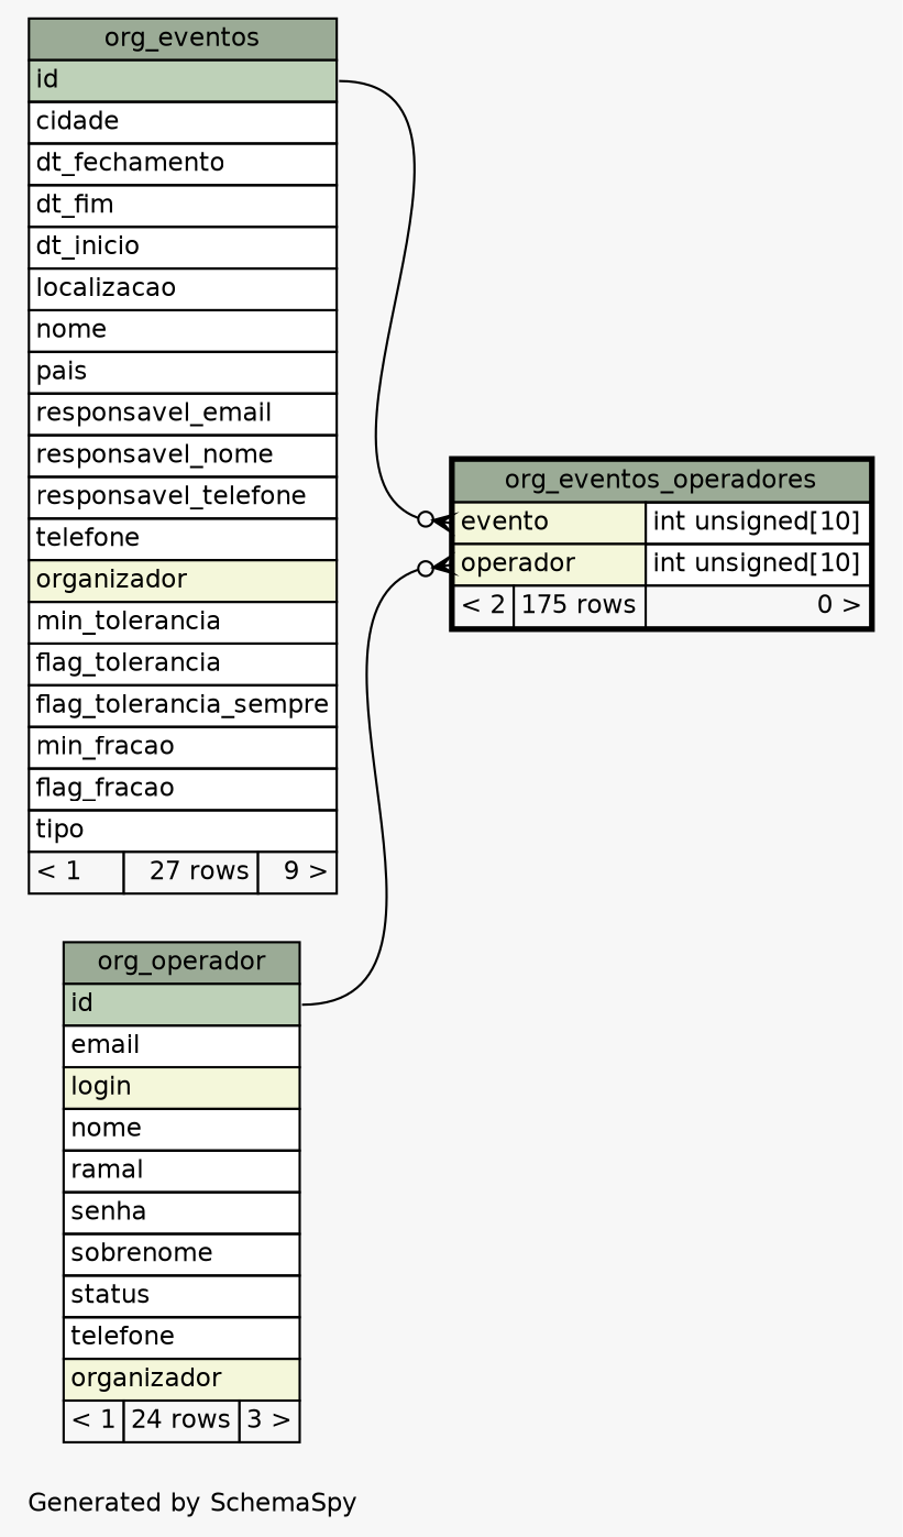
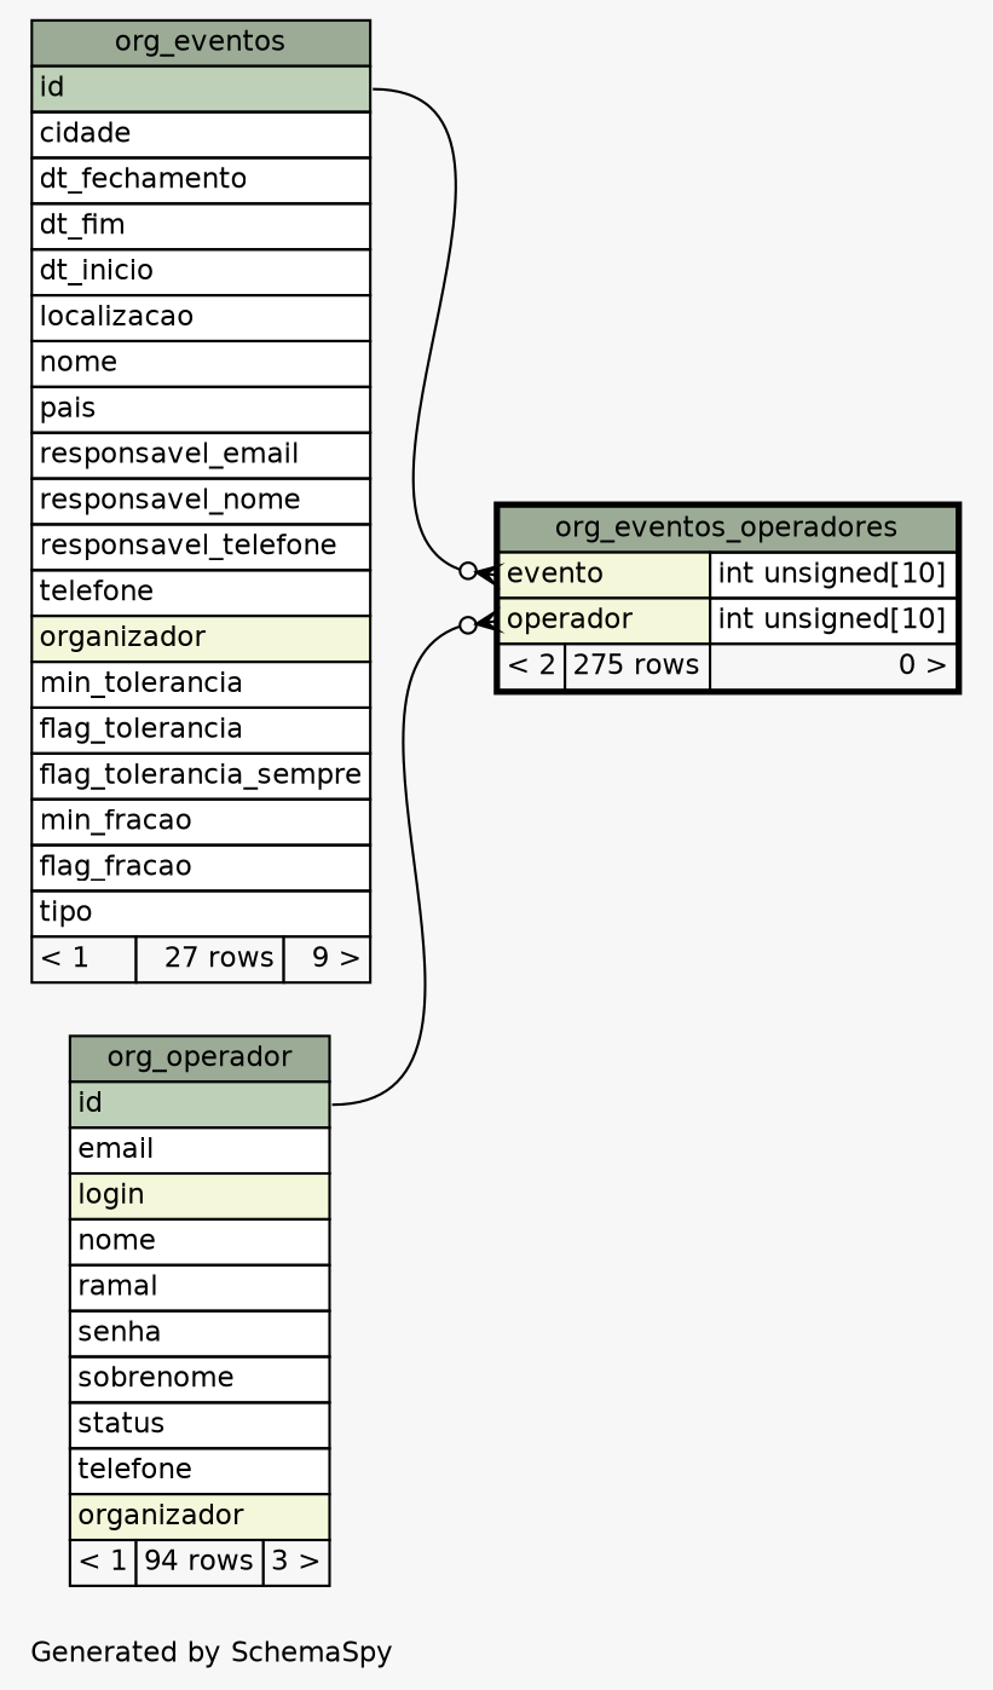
  digraph {
    bgcolor="#f7f7f7"
    fontname=Helvetica
    fontsize=11
    label="\nGenerated by SchemaSpy"
    labeljust=l
    nodesep=0.18
    rankdir=RL
    ranksep=0.46
    node [fontname=Helvetica fontsize=11 shape=plaintext]
    edge [arrowhead=none arrowsize=0.8 arrowtail=crowodot dir=back headport="id:e"]
-   n1 [label=<     <TABLE BORDER="2" CELLBORDER="1" CELLSPACING="0" BGCOLOR="#ffffff">       <TR><TD COLSPAN="3" BGCOLOR="#9bab96" ALIGN="CENTER">org_eventos_operadores</TD></TR>       <TR><TD PORT="evento" COLSPAN="2" BGCOLOR="#f4f7da" ALIGN="LEFT">evento</TD><TD PORT="evento.type" ALIGN="LEFT">int unsigned[10]</TD></TR>       <TR><TD PORT="operador" COLSPAN="2" BGCOLOR="#f4f7da" ALIGN="LEFT">operador</TD><TD PORT="operador.type" ALIGN="LEFT">int unsigned[10]</TD></TR>       <TR><TD ALIGN="LEFT" BGCOLOR="#f7f7f7">&lt; 2</TD><TD ALIGN="RIGHT" BGCOLOR="#f7f7f7">175 rows</TD><TD ALIGN="RIGHT" BGCOLOR="#f7f7f7">0 &gt;</TD></TR>     </TABLE>>]
+   n1 [label=<     <TABLE BORDER="2" CELLBORDER="1" CELLSPACING="0" BGCOLOR="#ffffff">       <TR><TD COLSPAN="3" BGCOLOR="#9bab96" ALIGN="CENTER">org_eventos_operadores</TD></TR>       <TR><TD PORT="evento" COLSPAN="2" BGCOLOR="#f4f7da" ALIGN="LEFT">evento</TD><TD PORT="evento.type" ALIGN="LEFT">int unsigned[10]</TD></TR>       <TR><TD PORT="operador" COLSPAN="2" BGCOLOR="#f4f7da" ALIGN="LEFT">operador</TD><TD PORT="operador.type" ALIGN="LEFT">int unsigned[10]</TD></TR>       <TR><TD ALIGN="LEFT" BGCOLOR="#f7f7f7">&lt; 2</TD><TD ALIGN="RIGHT" BGCOLOR="#f7f7f7">275 rows</TD><TD ALIGN="RIGHT" BGCOLOR="#f7f7f7">0 &gt;</TD></TR>     </TABLE>>]
    n2 [label=<     <TABLE BORDER="0" CELLBORDER="1" CELLSPACING="0" BGCOLOR="#ffffff">       <TR><TD COLSPAN="3" BGCOLOR="#9bab96" ALIGN="CENTER">org_eventos</TD></TR>       <TR><TD PORT="id" COLSPAN="3" BGCOLOR="#bed1b8" ALIGN="LEFT">id</TD></TR>       <TR><TD PORT="cidade" COLSPAN="3" ALIGN="LEFT">cidade</TD></TR>       <TR><TD PORT="dt_fechamento" COLSPAN="3" ALIGN="LEFT">dt_fechamento</TD></TR>       <TR><TD PORT="dt_fim" COLSPAN="3" ALIGN="LEFT">dt_fim</TD></TR>       <TR><TD PORT="dt_inicio" COLSPAN="3" ALIGN="LEFT">dt_inicio</TD></TR>       <TR><TD PORT="localizacao" COLSPAN="3" ALIGN="LEFT">localizacao</TD></TR>       <TR><TD PORT="nome" COLSPAN="3" ALIGN="LEFT">nome</TD></TR>       <TR><TD PORT="pais" COLSPAN="3" ALIGN="LEFT">pais</TD></TR>       <TR><TD PORT="responsavel_email" COLSPAN="3" ALIGN="LEFT">responsavel_email</TD></TR>       <TR><TD PORT="responsavel_nome" COLSPAN="3" ALIGN="LEFT">responsavel_nome</TD></TR>       <TR><TD PORT="responsavel_telefone" COLSPAN="3" ALIGN="LEFT">responsavel_telefone</TD></TR>       <TR><TD PORT="telefone" COLSPAN="3" ALIGN="LEFT">telefone</TD></TR>       <TR><TD PORT="organizador" COLSPAN="3" BGCOLOR="#f4f7da" ALIGN="LEFT">organizador</TD></TR>       <TR><TD PORT="min_tolerancia" COLSPAN="3" ALIGN="LEFT">min_tolerancia</TD></TR>       <TR><TD PORT="flag_tolerancia" COLSPAN="3" ALIGN="LEFT">flag_tolerancia</TD></TR>       <TR><TD PORT="flag_tolerancia_sempre" COLSPAN="3" ALIGN="LEFT">flag_tolerancia_sempre</TD></TR>       <TR><TD PORT="min_fracao" COLSPAN="3" ALIGN="LEFT">min_fracao</TD></TR>       <TR><TD PORT="flag_fracao" COLSPAN="3" ALIGN="LEFT">flag_fracao</TD></TR>       <TR><TD PORT="tipo" COLSPAN="3" ALIGN="LEFT">tipo</TD></TR>       <TR><TD ALIGN="LEFT" BGCOLOR="#f7f7f7">&lt; 1</TD><TD ALIGN="RIGHT" BGCOLOR="#f7f7f7">27 rows</TD><TD ALIGN="RIGHT" BGCOLOR="#f7f7f7">9 &gt;</TD></TR>     </TABLE>>]
-   n3 [label=<     <TABLE BORDER="0" CELLBORDER="1" CELLSPACING="0" BGCOLOR="#ffffff">       <TR><TD COLSPAN="3" BGCOLOR="#9bab96" ALIGN="CENTER">org_operador</TD></TR>       <TR><TD PORT="id" COLSPAN="3" BGCOLOR="#bed1b8" ALIGN="LEFT">id</TD></TR>       <TR><TD PORT="email" COLSPAN="3" ALIGN="LEFT">email</TD></TR>       <TR><TD PORT="login" COLSPAN="3" BGCOLOR="#f4f7da" ALIGN="LEFT">login</TD></TR>       <TR><TD PORT="nome" COLSPAN="3" ALIGN="LEFT">nome</TD></TR>       <TR><TD PORT="ramal" COLSPAN="3" ALIGN="LEFT">ramal</TD></TR>       <TR><TD PORT="senha" COLSPAN="3" ALIGN="LEFT">senha</TD></TR>       <TR><TD PORT="sobrenome" COLSPAN="3" ALIGN="LEFT">sobrenome</TD></TR>       <TR><TD PORT="status" COLSPAN="3" ALIGN="LEFT">status</TD></TR>       <TR><TD PORT="telefone" COLSPAN="3" ALIGN="LEFT">telefone</TD></TR>       <TR><TD PORT="organizador" COLSPAN="3" BGCOLOR="#f4f7da" ALIGN="LEFT">organizador</TD></TR>       <TR><TD ALIGN="LEFT" BGCOLOR="#f7f7f7">&lt; 1</TD><TD ALIGN="RIGHT" BGCOLOR="#f7f7f7">24 rows</TD><TD ALIGN="RIGHT" BGCOLOR="#f7f7f7">3 &gt;</TD></TR>     </TABLE>>]
+   n3 [label=<     <TABLE BORDER="0" CELLBORDER="1" CELLSPACING="0" BGCOLOR="#ffffff">       <TR><TD COLSPAN="3" BGCOLOR="#9bab96" ALIGN="CENTER">org_operador</TD></TR>       <TR><TD PORT="id" COLSPAN="3" BGCOLOR="#bed1b8" ALIGN="LEFT">id</TD></TR>       <TR><TD PORT="email" COLSPAN="3" ALIGN="LEFT">email</TD></TR>       <TR><TD PORT="login" COLSPAN="3" BGCOLOR="#f4f7da" ALIGN="LEFT">login</TD></TR>       <TR><TD PORT="nome" COLSPAN="3" ALIGN="LEFT">nome</TD></TR>       <TR><TD PORT="ramal" COLSPAN="3" ALIGN="LEFT">ramal</TD></TR>       <TR><TD PORT="senha" COLSPAN="3" ALIGN="LEFT">senha</TD></TR>       <TR><TD PORT="sobrenome" COLSPAN="3" ALIGN="LEFT">sobrenome</TD></TR>       <TR><TD PORT="status" COLSPAN="3" ALIGN="LEFT">status</TD></TR>       <TR><TD PORT="telefone" COLSPAN="3" ALIGN="LEFT">telefone</TD></TR>       <TR><TD PORT="organizador" COLSPAN="3" BGCOLOR="#f4f7da" ALIGN="LEFT">organizador</TD></TR>       <TR><TD ALIGN="LEFT" BGCOLOR="#f7f7f7">&lt; 1</TD><TD ALIGN="RIGHT" BGCOLOR="#f7f7f7">94 rows</TD><TD ALIGN="RIGHT" BGCOLOR="#f7f7f7">3 &gt;</TD></TR>     </TABLE>>]
    n1 -> n2 [tailport="evento:w"]
    n1 -> n3 [tailport="operador:w"]
  }
